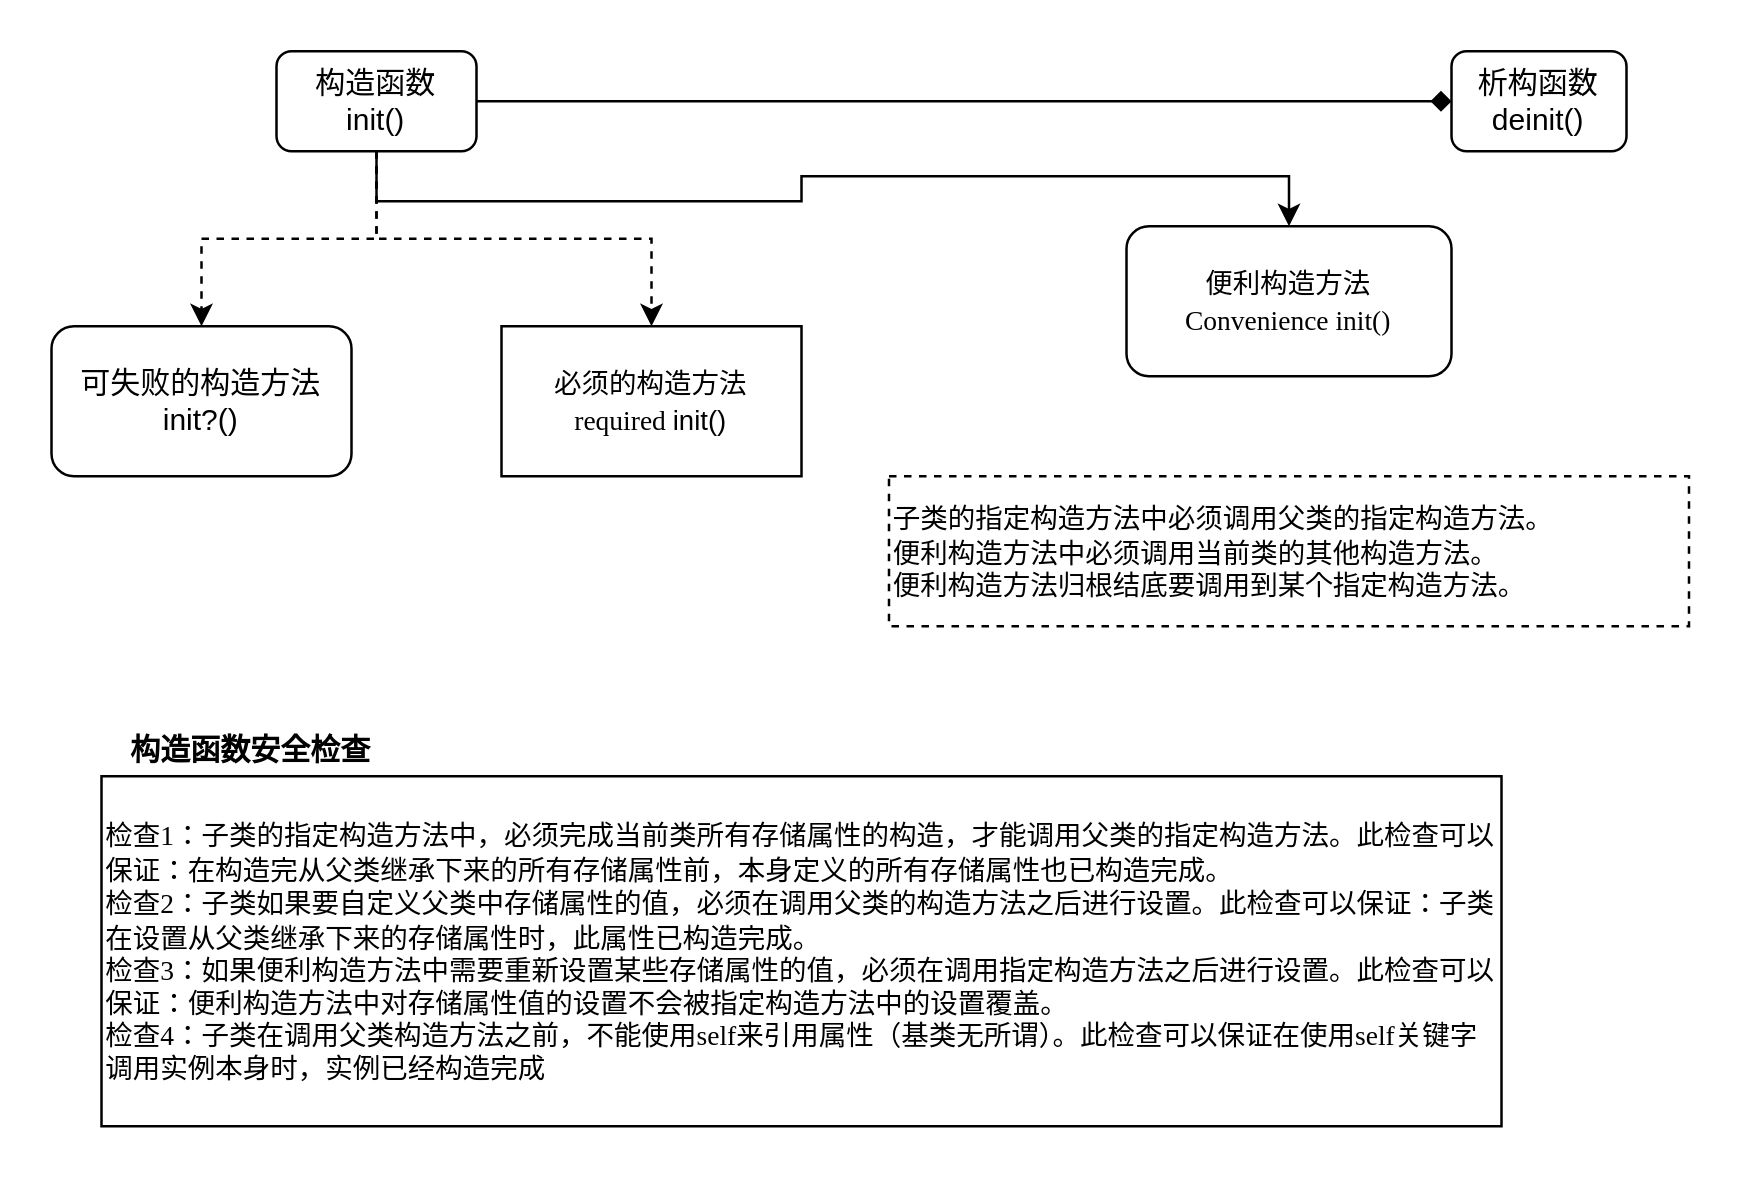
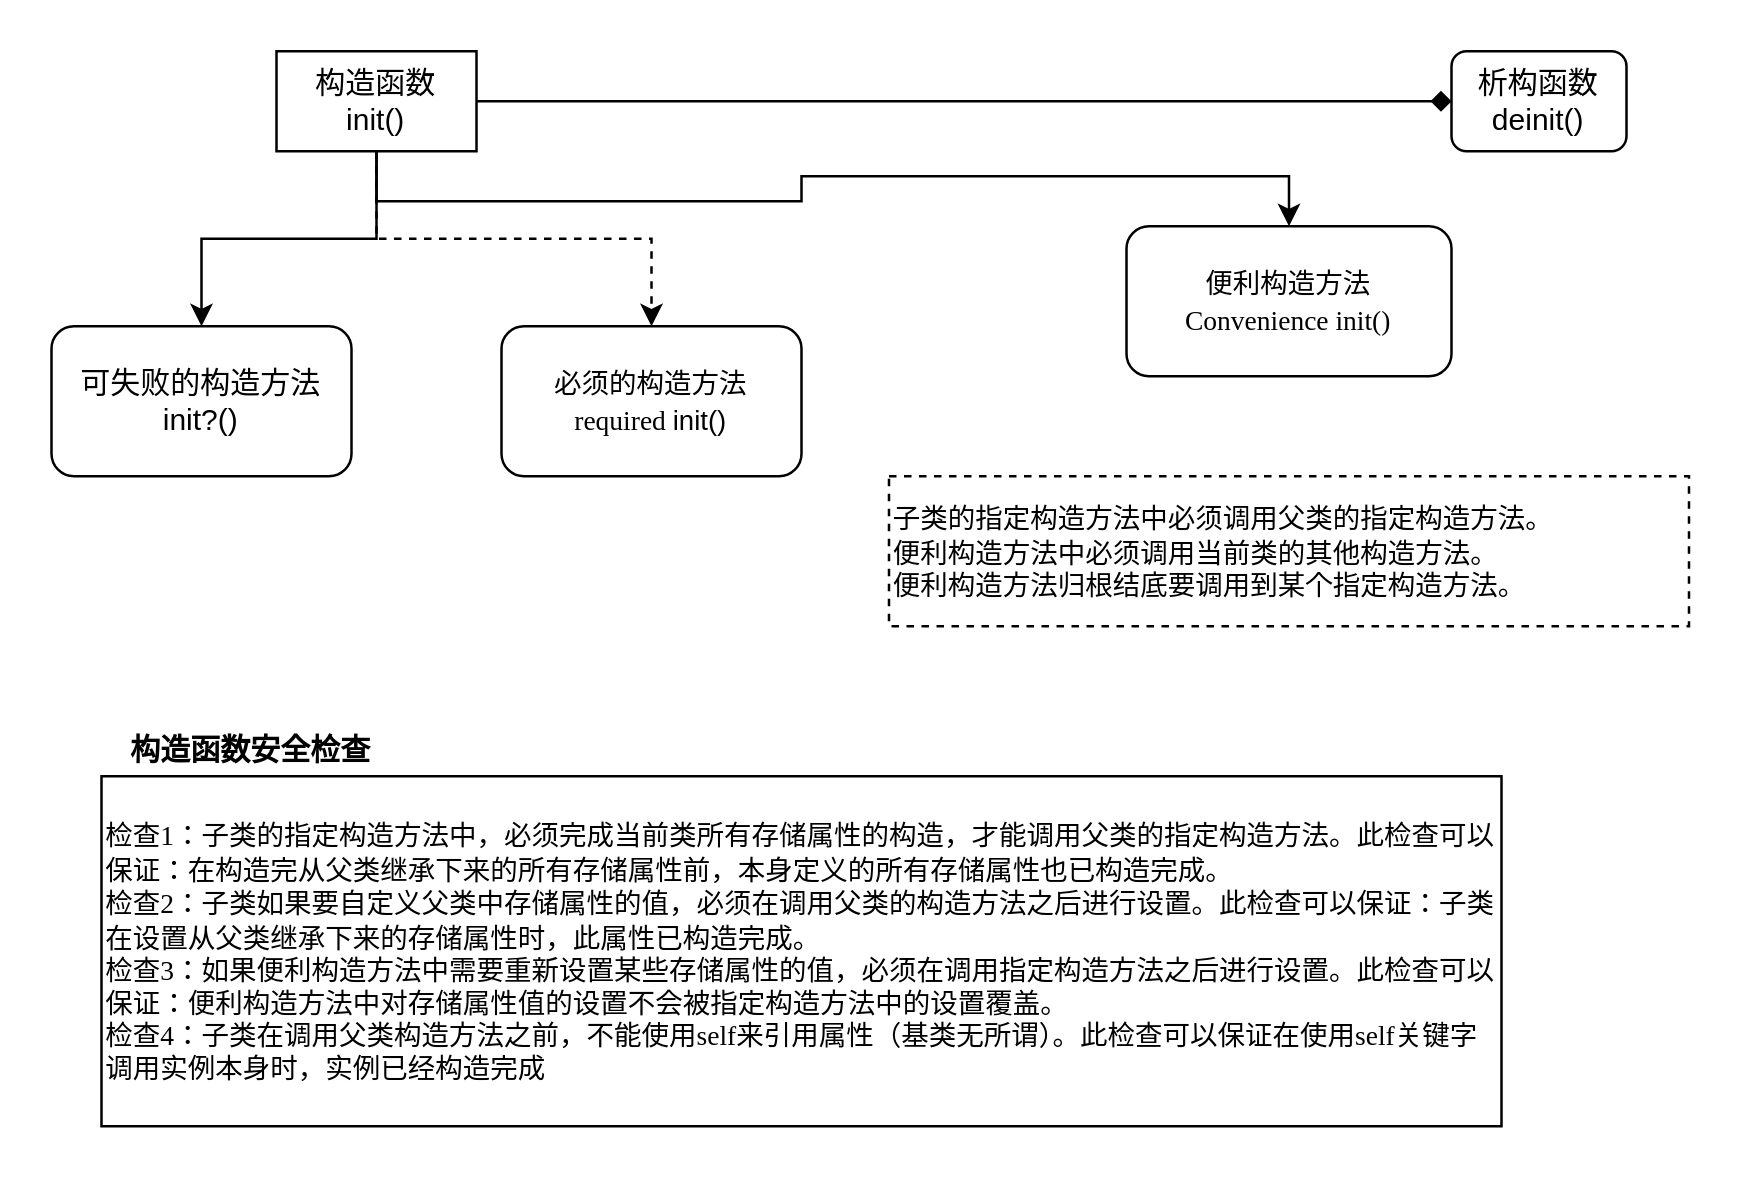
  <mxCell id="0" />
  <mxCell id="1" parent="0" />
- <mxCell id="2" style="edgeStyle=orthogonalEdgeStyle;rounded=0;orthogonalLoop=1;jettySize=auto;html=1;dashed=1;" edge="1" parent="1" source="6" target="8"><mxGeometry relative="1" as="geometry" /></mxCell>
+ <mxCell id="2" style="edgeStyle=orthogonalEdgeStyle;rounded=0;orthogonalLoop=1;jettySize=auto;html=1;" edge="1" parent="1" source="6" target="8"><mxGeometry relative="1" as="geometry" /></mxCell>
  <mxCell id="3" style="edgeStyle=orthogonalEdgeStyle;rounded=0;orthogonalLoop=1;jettySize=auto;html=1;exitX=0.5;exitY=1;exitDx=0;exitDy=0;dashed=1;" edge="1" parent="1" source="6" target="9"><mxGeometry relative="1" as="geometry" /></mxCell>
  <mxCell id="4" style="edgeStyle=orthogonalEdgeStyle;rounded=0;orthogonalLoop=1;jettySize=auto;html=1;exitX=0.5;exitY=1;exitDx=0;exitDy=0;" edge="1" parent="1" source="6" target="11"><mxGeometry relative="1" as="geometry" /></mxCell>
  <mxCell id="5" style="edgeStyle=orthogonalEdgeStyle;rounded=0;orthogonalLoop=1;jettySize=auto;html=1;endArrow=diamond;" edge="1" parent="1" source="6" target="7"><mxGeometry relative="1" as="geometry" /></mxCell>
- <mxCell id="6" value="构造函数&lt;br&gt;init()" style="rounded=1;whiteSpace=wrap;html=1;" vertex="1" parent="1"><mxGeometry x="110" y="20" width="80" height="40" as="geometry" /></mxCell>
+ <mxCell id="6" value="构造函数&lt;br&gt;init()" style="whiteSpace=wrap;html=1;rounded=0;" vertex="1" parent="1"><mxGeometry x="110" y="20" width="80" height="40" as="geometry" /></mxCell>
  <mxCell id="7" value="析构函数&lt;br&gt;deinit()" style="rounded=1;whiteSpace=wrap;html=1;" vertex="1" parent="1"><mxGeometry x="580" y="20" width="70" height="40" as="geometry" /></mxCell>
  <mxCell id="8" value="可失败的构造方法&lt;br&gt;init?()" style="rounded=1;whiteSpace=wrap;html=1;" vertex="1" parent="1"><mxGeometry x="20" y="130" width="120" height="60" as="geometry" /></mxCell>
- <mxCell id="9" value="&lt;font style=&quot;font-size: 11px&quot;&gt;必须的构造方法&lt;br style=&quot;font-size: 11px&quot;&gt;&lt;span style=&quot;font-family: &amp;#34;simsun&amp;#34;&quot;&gt;required&amp;nbsp;&lt;/span&gt;&lt;/font&gt;&lt;font style=&quot;font-size: 11px&quot;&gt;init()&lt;/font&gt;" style="whiteSpace=wrap;html=1;rounded=0;" vertex="1" parent="1"><mxGeometry x="200" y="130" width="120" height="60" as="geometry" /></mxCell>
+ <mxCell id="9" value="&lt;font style=&quot;font-size: 11px&quot;&gt;必须的构造方法&lt;br style=&quot;font-size: 11px&quot;&gt;&lt;span style=&quot;font-family: &amp;#34;simsun&amp;#34;&quot;&gt;required&amp;nbsp;&lt;/span&gt;&lt;/font&gt;&lt;font style=&quot;font-size: 11px&quot;&gt;init()&lt;/font&gt;" style="rounded=1;whiteSpace=wrap;html=1;" vertex="1" parent="1"><mxGeometry x="200" y="130" width="120" height="60" as="geometry" /></mxCell>
  <mxCell id="10" value="&lt;span style=&quot;font-size: 11px ; font-family: &amp;#34;simsun&amp;#34;&quot;&gt;检查1：子类的指定构造方法中，必须完成当前类所有存储属性的构&lt;/span&gt;&lt;span style=&quot;font-size: 11px ; font-family: &amp;#34;simsun&amp;#34;&quot;&gt;造，才能调用父类的指定构造方法。此检查可以保证：在构造完从&lt;/span&gt;&lt;span style=&quot;font-size: 11px ; font-family: &amp;#34;simsun&amp;#34;&quot;&gt;父类继承下来的所有存储属性前，本身定义的所有存储属性也已构&lt;/span&gt;&lt;span style=&quot;font-size: 11px ; font-family: &amp;#34;simsun&amp;#34;&quot;&gt;造完成。&lt;/span&gt;&lt;span style=&quot;font-size: 11px ; font-family: &amp;#34;simsun&amp;#34;&quot;&gt;&lt;br&gt;&lt;/span&gt;&lt;div style=&quot;font-size: 11px&quot;&gt;&lt;span style=&quot;font-family: &amp;#34;simsun&amp;#34; ; font-size: 11px&quot;&gt;&lt;font style=&quot;font-size: 11px&quot;&gt;检查2：子类如果要自定义父类中存储属性的值，必须在调用父类的&lt;/font&gt;&lt;/span&gt;&lt;span style=&quot;font-family: &amp;#34;simsun&amp;#34;&quot;&gt;构造方法之后进行设置。此检查可以保证：子类在设置从父类继承&lt;/span&gt;&lt;span style=&quot;font-family: &amp;#34;simsun&amp;#34;&quot;&gt;下来的存储属性时，此属性已构造完成。&lt;/span&gt;&lt;/div&gt;&lt;div style=&quot;font-size: 11px&quot;&gt;&lt;span style=&quot;font-family: &amp;#34;simsun&amp;#34; ; font-size: 11px&quot;&gt;&lt;font style=&quot;font-size: 11px&quot;&gt;检查3：如果便利构造方法中需要重新设置某些存储属性的值，必须&lt;/font&gt;&lt;/span&gt;&lt;span style=&quot;font-family: &amp;#34;simsun&amp;#34;&quot;&gt;在调用指定构造方法之后进行设置。此检查可以保证：便利构造方&lt;/span&gt;&lt;span style=&quot;font-family: &amp;#34;simsun&amp;#34;&quot;&gt;法中对存储属性值的设置不会被指定构造方法中的设置覆盖。&lt;/span&gt;&lt;/div&gt;&lt;div style=&quot;font-size: 11px&quot;&gt;&lt;span style=&quot;font-family: &amp;#34;simsun&amp;#34; ; font-size: 11px&quot;&gt;&lt;font style=&quot;font-size: 11px&quot;&gt;检查4：子类在调用父类构造方法之前，不能使用self来引用属性&lt;/font&gt;&lt;/span&gt;&lt;span style=&quot;font-family: &amp;#34;simsun&amp;#34;&quot;&gt;（基类无所谓）。此检查可以保证在使用self关键字调用实例本身&lt;/span&gt;&lt;span style=&quot;font-family: &amp;#34;simsun&amp;#34;&quot;&gt;时，实例已经构造完成&lt;/span&gt;&lt;/div&gt;" style="rounded=0;whiteSpace=wrap;html=1;align=left;" vertex="1" parent="1"><mxGeometry x="40" y="310" width="560" height="140" as="geometry" /></mxCell>
  <mxCell id="11" value="&lt;font style=&quot;font-size: 11px&quot;&gt;&lt;span style=&quot;font-family: &amp;#34;simsun&amp;#34; ; font-size: 11px&quot;&gt;便利构造方法&lt;br&gt;Convenience init()&lt;/span&gt;&lt;span style=&quot;font-family: &amp;#34;simsun&amp;#34; ; font-size: 11px&quot;&gt;&lt;br&gt;&lt;/span&gt;&lt;/font&gt;" style="rounded=1;whiteSpace=wrap;html=1;" vertex="1" parent="1"><mxGeometry x="450" y="90" width="130" height="60" as="geometry" /></mxCell>
  <mxCell id="12" value="&lt;span style=&quot;font-size: 11px ; font-family: &amp;#34;simsun&amp;#34;&quot;&gt;子类的指定构造方法中必须调用父类的指定构造方法。&lt;/span&gt;&lt;br&gt;&lt;div style=&quot;font-size: 11px&quot;&gt;&lt;span style=&quot;font-family: &amp;#34;simsun&amp;#34; ; font-size: 11px&quot;&gt;&lt;font style=&quot;font-size: 11px&quot;&gt;便利构造方法中必须调用当前类的其他构造方法。&lt;br&gt;&lt;/font&gt;&lt;/span&gt;&lt;/div&gt;&lt;div style=&quot;font-size: 11px&quot;&gt;&lt;span style=&quot;font-family: &amp;#34;simsun&amp;#34; ; font-size: 11px&quot;&gt;&lt;font style=&quot;font-size: 11px&quot;&gt;便利构造方法归根结底要调用到某个指定构造方法。&amp;nbsp;&lt;/font&gt;&lt;/span&gt;&lt;/div&gt;" style="rounded=0;whiteSpace=wrap;html=1;dashed=1;align=left;" vertex="1" parent="1"><mxGeometry x="355" y="190" width="320" height="60" as="geometry" /></mxCell>
  <mxCell id="13" value="&lt;b&gt;构造函数安全检查&lt;/b&gt;" style="text;html=1;strokeColor=none;fillColor=none;align=center;verticalAlign=middle;whiteSpace=wrap;rounded=0;dashed=1;" vertex="1" parent="1"><mxGeometry x="40" y="290" width="120" height="20" as="geometry" /></mxCell>
